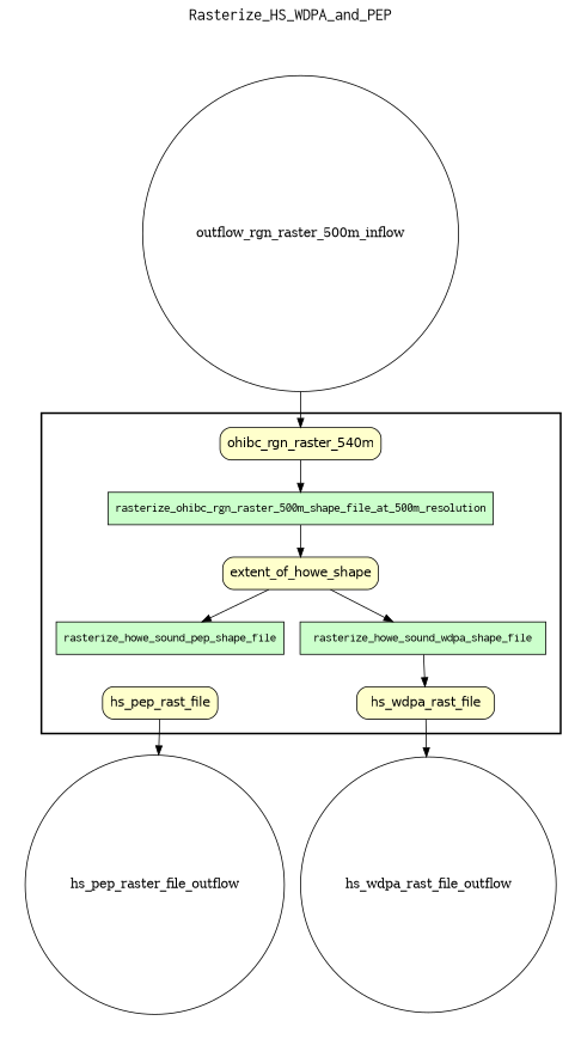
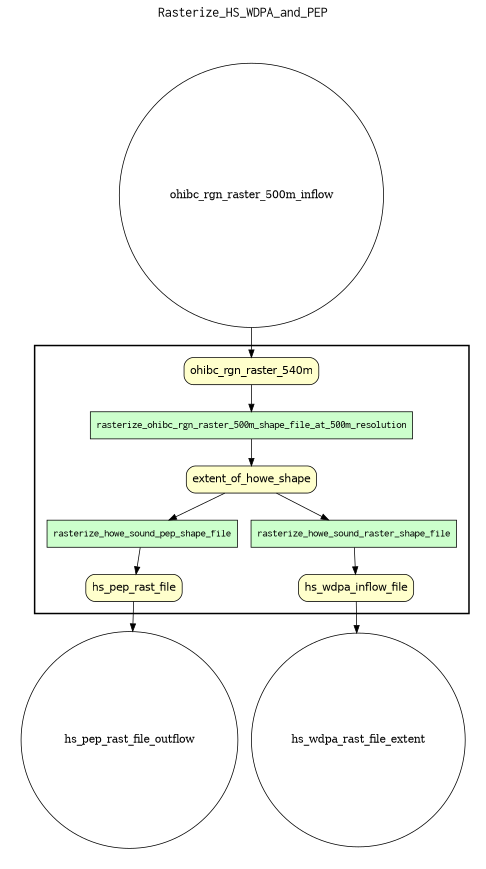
  digraph {
    fontname=Courier
    fontsize=18
    label=Rasterize_HS_WDPA_and_PEP
    labelloc=t
    rankdir=TB
    node [fillcolor="#FFFFCC" fontname=Helvetica peripheries=1 shape=box style="rounded,filled"]
    rasterize_howe_sound_pep_shape_file [fillcolor="#CCFFCC" fontname=Courier style=filled]
-   rasterize_howe_sound_wdpa_shape_file [fillcolor="#CCFFCC" fontname=Courier style=filled]
+   rasterize_howe_sound_wdpa_shape_file [fillcolor="#CCFFCC" fontname=Courier style=filled label=rasterize_howe_sound_raster_shape_file]
    rasterize_ohibc_rgn_raster_500m_shape_file_at_500m_resolution [fillcolor="#CCFFCC" fontname=Courier style=filled]
    n4 [label=ohibc_rgn_raster_540m]
    n5 [label=extent_of_howe_shape]
-   hs_wdpa_rast_file
+   hs_wdpa_rast_file [label=hs_wdpa_inflow_file]
    hs_pep_rast_file
-   ohibc_rgn_raster_500m_inflow [fillcolor="#FFFFFF" shape=circle width=0.2 label=outflow_rgn_raster_500m_inflow fontname="" style=""]
-   hs_pep_rast_file_outflow [fillcolor="#FFFFFF" shape=circle width=0.2 label=hs_pep_raster_file_outflow fontname="" style=""]
-   hs_wdpa_rast_file_outflow [fillcolor="#FFFFFF" shape=circle width=0.2 fontname="" style=""]
+   ohibc_rgn_raster_500m_inflow [fillcolor="#FFFFFF" shape=circle width=0.2 fontname="" style=""]
+   hs_pep_rast_file_outflow [fillcolor="#FFFFFF" shape=circle width=0.2 fontname="" style=""]
+   hs_wdpa_rast_file_outflow [fillcolor="#FFFFFF" shape=circle width=0.2 label=hs_wdpa_rast_file_extent fontname="" style=""]
    subgraph cluster_1 {
      color=black
      label=""
      penwidth=2
      subgraph cluster_2 {
        color=white
        label=""
        penwidth=2
        rasterize_howe_sound_pep_shape_file
        rasterize_howe_sound_wdpa_shape_file
        rasterize_ohibc_rgn_raster_500m_shape_file_at_500m_resolution
        n4
        n5
        hs_wdpa_rast_file
        hs_pep_rast_file
      }
    }
    subgraph cluster_3 {
      color=white
      label=""
      penwidth=2
      subgraph cluster_4 {
        color=white
        label=""
        penwidth=2
        ohibc_rgn_raster_500m_inflow
      }
    }
    subgraph cluster_5 {
      color=white
      label=""
      penwidth=2
      subgraph cluster_6 {
        color=white
        label=""
        penwidth=2
        hs_pep_rast_file_outflow
        hs_wdpa_rast_file_outflow
      }
    }
+   rasterize_howe_sound_pep_shape_file -> hs_pep_rast_file
    rasterize_howe_sound_wdpa_shape_file -> hs_wdpa_rast_file
    rasterize_ohibc_rgn_raster_500m_shape_file_at_500m_resolution -> n5
    n4 -> rasterize_ohibc_rgn_raster_500m_shape_file_at_500m_resolution
    n5 -> rasterize_howe_sound_pep_shape_file
    n5 -> rasterize_howe_sound_wdpa_shape_file
    hs_wdpa_rast_file -> hs_wdpa_rast_file_outflow
    hs_pep_rast_file -> hs_pep_rast_file_outflow
    ohibc_rgn_raster_500m_inflow -> n4
  }
